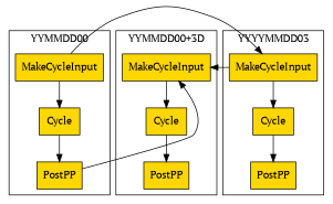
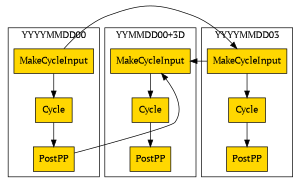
  digraph {
    newrank=true
    fontname="PT Serif"
    node [fillcolor=gold shape=box style=filled fontname="PT Serif"]
    edge [fontname="PT Serif"]
    n1 [label=MakeCycleInput]
    n2 [label=MakeCycleInput]
    n3 [label=MakeCycleInput]
    n4 [label=Cycle]
    n5 [label=PostPP]
    n6 [label=Cycle]
    n7 [label=PostPP]
    n8 [label=Cycle]
    n9 [label=PostPP]
    subgraph sub_1 {
      rank=same
      n1
      n2
      n3
    }
    subgraph cluster_2 {
      label=YYYYMMDD03
      n2
      n4
      n5
    }
    subgraph cluster_3 {
-     label=YYMMDD00
+     label=YYYYMMDD00
      n1
      n6
      n7
    }
    subgraph cluster_4 {
      label="YYMMDD00+3D"
      n3
      n8
      n9
    }
    n1 -> n2
    n1 -> n6
    n2 -> n3
    n2 -> n4
    n3 -> n8
    n4 -> n5
    n6 -> n7
    n7 -> n3 [constraint=false]
    n8 -> n9
  }
